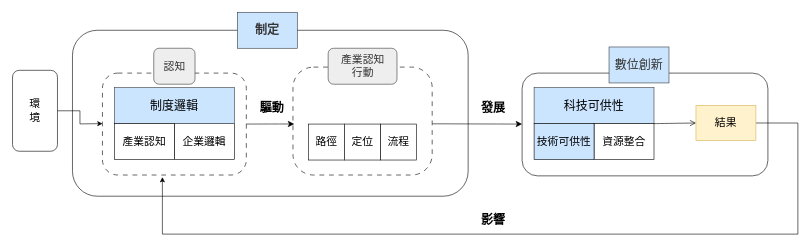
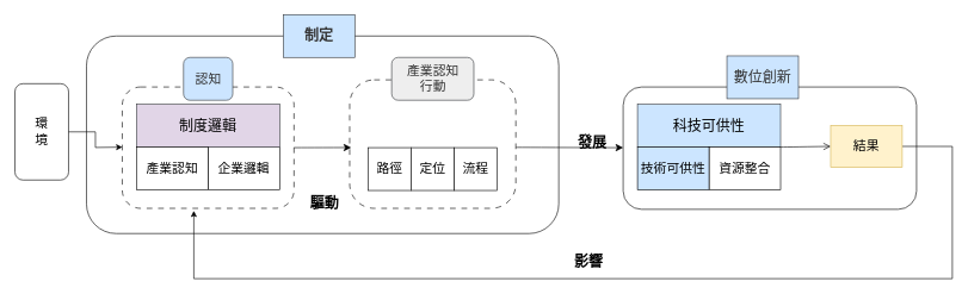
  <mxCell id="0" />
  <mxCell id="1" parent="0" />
  <mxCell id="2" value="&lt;font face=&quot;標楷體&quot; style=&quot;font-size: 18px;&quot;&gt;環&lt;/font&gt;&lt;div&gt;&lt;font face=&quot;標楷體&quot; style=&quot;font-size: 18px;&quot;&gt;境&lt;/font&gt;&lt;/div&gt;" style="rounded=1;whiteSpace=wrap;html=1;movable=1;resizable=1;rotatable=1;deletable=1;editable=1;locked=0;connectable=1;" parent="1" vertex="1"><mxGeometry x="20" y="116.79" width="75" height="135" as="geometry" /></mxCell>
  <mxCell id="3" value="" style="rounded=1;whiteSpace=wrap;html=1;movable=1;resizable=1;rotatable=1;deletable=1;editable=1;locked=0;connectable=1;strokeWidth=1;fontFamily=標楷體;fontSize=18;fontStyle=0;strokeColor=default;gradientColor=none;" parent="1" vertex="1"><mxGeometry x="870" y="121.43" width="410" height="171.43" as="geometry" /></mxCell>
  <mxCell id="4" value="" style="rounded=1;whiteSpace=wrap;html=1;movable=1;resizable=1;rotatable=1;deletable=1;editable=1;locked=0;connectable=1;strokeWidth=1;fontFamily=標楷體;fontSize=18;fontStyle=0" parent="1" vertex="1"><mxGeometry x="120" y="50" width="660" height="276.79" as="geometry" /></mxCell>
  <mxCell id="5" value="&lt;font style=&quot;font-size: 20px;&quot; color=&quot;#333333&quot;&gt;&lt;span&gt;&lt;b&gt;制定&lt;/b&gt;&lt;/span&gt;&lt;/font&gt;" style="rounded=0;whiteSpace=wrap;html=1;strokeColor=#36393d;fillColor=#cce5ff;fontFamily=標楷體;fontSize=18;fontStyle=0;align=center;verticalAlign=middle;" parent="1" vertex="1"><mxGeometry x="395" y="20" width="100" height="60" as="geometry" /></mxCell>
- <mxCell id="6" value="&lt;font style=&quot;font-size: 20px;&quot; face=&quot;標楷體&quot;&gt;&lt;b style=&quot;&quot;&gt;驅&lt;/b&gt;&lt;/font&gt;&lt;b style=&quot;font-size: 20px; font-family: 標楷體; background-color: transparent; color: light-dark(rgb(0, 0, 0), rgb(255, 255, 255));&quot;&gt;動&lt;/b&gt;" style="text;html=1;align=center;verticalAlign=middle;whiteSpace=wrap;rounded=0;fontFamily=Helvetica;fontSize=12;fontColor=default;" parent="1" vertex="1"><mxGeometry x="425.623" y="163.995" width="54.375" height="30" as="geometry" /></mxCell>
- <mxCell id="7" value="&lt;font style=&quot;font-size: 20px;&quot; face=&quot;標楷體&quot;&gt;&lt;b style=&quot;&quot;&gt;發&lt;/b&gt;&lt;/font&gt;&lt;b style=&quot;font-size: 20px; font-family: 標楷體; background-color: transparent; color: light-dark(rgb(0, 0, 0), rgb(255, 255, 255));&quot;&gt;展&lt;/b&gt;" style="text;html=1;align=center;verticalAlign=middle;whiteSpace=wrap;rounded=0;" parent="1" vertex="1"><mxGeometry x="795.003" y="163.995" width="54.375" height="30" as="geometry" /></mxCell>
+ <mxCell id="6" value="&lt;font style=&quot;font-size: 20px;&quot; face=&quot;標楷體&quot;&gt;&lt;b style=&quot;&quot;&gt;驅&lt;/b&gt;&lt;/font&gt;&lt;b style=&quot;font-size: 20px; font-family: 標楷體; background-color: transparent; color: light-dark(rgb(0, 0, 0), rgb(255, 255, 255));&quot;&gt;動&lt;/b&gt;" style="text;html=1;align=center;verticalAlign=middle;whiteSpace=wrap;rounded=0;fontFamily=Helvetica;fontSize=12;fontColor=default;" parent="1" vertex="1"><mxGeometry x="425.623" y="268.995" width="54.375" height="30" as="geometry" /></mxCell>
+ <mxCell id="7" value="&lt;font style=&quot;font-size: 20px;&quot; face=&quot;標楷體&quot;&gt;&lt;b style=&quot;&quot;&gt;發&lt;/b&gt;&lt;/font&gt;&lt;b style=&quot;font-size: 20px; font-family: 標楷體; background-color: transparent; color: light-dark(rgb(0, 0, 0), rgb(255, 255, 255));&quot;&gt;展&lt;/b&gt;" style="text;html=1;align=center;verticalAlign=middle;whiteSpace=wrap;rounded=0;" parent="1" vertex="1"><mxGeometry x="800.003" y="183.995" width="54.375" height="30" as="geometry" /></mxCell>
  <mxCell id="8" value="&lt;font style=&quot;font-size: 20px;&quot; color=&quot;#333333&quot;&gt;數位創新&lt;/font&gt;" style="rounded=0;whiteSpace=wrap;html=1;strokeColor=#36393d;fillColor=#cce5ff;fontFamily=標楷體;fontSize=18;fontStyle=0;align=center;verticalAlign=middle;" parent="1" vertex="1"><mxGeometry x="1015.004" y="77.86" width="100" height="60" as="geometry" /></mxCell>
  <mxCell id="9" style="edgeStyle=none;curved=1;rounded=0;orthogonalLoop=1;jettySize=auto;html=1;exitX=1;exitY=1;exitDx=0;exitDy=0;entryX=0;entryY=0.5;entryDx=0;entryDy=0;fontSize=12;startSize=8;endSize=8;endArrow=open;" parent="1" source="31" target="11" edge="1"><mxGeometry relative="1" as="geometry" /></mxCell>
  <mxCell id="10" style="edgeStyle=orthogonalEdgeStyle;rounded=0;orthogonalLoop=1;jettySize=auto;html=1;exitX=1;exitY=0.5;exitDx=0;exitDy=0;" edge="1" parent="1" source="11"><mxGeometry relative="1" as="geometry"><mxPoint x="270" y="295" as="targetPoint" /><Array as="points"><mxPoint x="1330" y="205" /><mxPoint x="1330" y="390" /><mxPoint x="270" y="390" /><mxPoint x="270" y="295" /></Array></mxGeometry></mxCell>
  <mxCell id="11" value="結果" style="whiteSpace=wrap;html=1;fontSize=18;fontFamily=標楷體;movable=1;resizable=1;rotatable=1;deletable=1;editable=1;locked=0;connectable=1;fontStyle=0;fillColor=#fff2cc;strokeColor=#d6b656;rounded=0;" parent="1" vertex="1"><mxGeometry x="1160" y="175.185" width="100" height="58.93" as="geometry" /></mxCell>
  <mxCell id="12" value="&lt;font style=&quot;font-size: 20px;&quot; face=&quot;標楷體&quot;&gt;&lt;b style=&quot;&quot;&gt;影響&lt;/b&gt;&lt;/font&gt;" style="text;html=1;align=center;verticalAlign=middle;whiteSpace=wrap;rounded=0;" parent="1" vertex="1"><mxGeometry x="795" y="350" width="54.38" height="30" as="geometry" /></mxCell>
  <mxCell id="13" style="edgeStyle=orthogonalEdgeStyle;rounded=0;orthogonalLoop=1;jettySize=auto;html=1;" parent="1" source="2" edge="1"><mxGeometry relative="1" as="geometry"><mxPoint x="170" y="205.72" as="targetPoint" /></mxGeometry></mxCell>
  <mxCell id="14" value="" style="rounded=1;whiteSpace=wrap;html=1;movable=1;resizable=1;rotatable=1;deletable=1;editable=1;locked=0;connectable=1;strokeWidth=1;dashed=1;dashPattern=8 8;fontFamily=標楷體;fontSize=18;fontStyle=0" parent="1" vertex="1"><mxGeometry x="170" y="121.43" width="240" height="170" as="geometry" /></mxCell>
- <mxCell id="15" value="&lt;font color=&quot;#333333&quot;&gt;&lt;span&gt;認知&lt;/span&gt;&lt;/font&gt;" style="rounded=1;whiteSpace=wrap;html=1;strokeColor=#36393d;fillColor=#eeeeee;fontFamily=標楷體;fontSize=18;fontStyle=0" parent="1" vertex="1"><mxGeometry x="255.582" y="80" width="68.83" height="60" as="geometry" /></mxCell>
+ <mxCell id="15" value="&lt;font color=&quot;#333333&quot;&gt;&lt;span&gt;認知&lt;/span&gt;&lt;/font&gt;" style="rounded=1;whiteSpace=wrap;html=1;strokeColor=#36393d;fillColor=#cce5ff;fontFamily=標楷體;fontSize=18;fontStyle=0;" parent="1" vertex="1"><mxGeometry x="255.582" y="80" width="68.83" height="60" as="geometry" /></mxCell>
  <mxCell id="16" value="" style="group;movable=1;resizable=1;rotatable=1;deletable=1;editable=1;locked=0;connectable=1;" parent="1" vertex="1" connectable="0"><mxGeometry x="189.997" y="145.72" width="200.0" height="120" as="geometry" /></mxCell>
  <mxCell id="17" value="企業邏輯" style="rounded=0;whiteSpace=wrap;html=1;movable=1;resizable=1;rotatable=1;deletable=1;editable=1;locked=0;connectable=1;fontFamily=標楷體;fontSize=18;fontStyle=0" parent="16" vertex="1"><mxGeometry x="100.0" y="60" width="100" height="60" as="geometry" /></mxCell>
  <mxCell id="18" value="" style="group" parent="16" vertex="1" connectable="0"><mxGeometry width="200.0" height="120" as="geometry" /></mxCell>
- <mxCell id="19" value="&lt;span&gt;&lt;font style=&quot;font-size: 20px;&quot;&gt;制度邏輯&lt;/font&gt;&lt;/span&gt;" style="rounded=0;whiteSpace=wrap;html=1;fontSize=18;fontFamily=標楷體;movable=1;resizable=1;rotatable=1;deletable=1;editable=1;locked=0;connectable=1;fillColor=#cce5ff;strokeColor=#36393d;fontStyle=0;align=center;verticalAlign=middle;" parent="18" vertex="1"><mxGeometry width="200" height="60" as="geometry" /></mxCell>
+ <mxCell id="19" value="&lt;span&gt;&lt;font style=&quot;font-size: 20px;&quot;&gt;制度邏輯&lt;/font&gt;&lt;/span&gt;" style="rounded=0;whiteSpace=wrap;html=1;fontSize=18;fontFamily=標楷體;movable=1;resizable=1;rotatable=1;deletable=1;editable=1;locked=0;connectable=1;fillColor=#e1d5e7;strokeColor=#36393d;fontStyle=0;align=center;verticalAlign=middle;" parent="18" vertex="1"><mxGeometry width="200" height="60" as="geometry" /></mxCell>
  <mxCell id="20" value="產業認知" style="rounded=0;whiteSpace=wrap;html=1;movable=1;resizable=1;rotatable=1;deletable=1;editable=1;locked=0;connectable=1;fontFamily=標楷體;fontSize=18;fontStyle=0" parent="18" vertex="1"><mxGeometry y="60" width="100" height="60" as="geometry" /></mxCell>
  <mxCell id="21" style="edgeStyle=none;curved=1;rounded=0;orthogonalLoop=1;jettySize=auto;html=1;fontSize=12;startSize=8;endSize=8;" parent="1" target="3" edge="1"><mxGeometry relative="1" as="geometry"><mxPoint x="720" y="206" as="sourcePoint" /><Array as="points" /></mxGeometry></mxCell>
  <mxCell id="22" value="" style="rounded=1;whiteSpace=wrap;html=1;movable=1;resizable=1;rotatable=1;deletable=1;editable=1;locked=0;connectable=1;strokeWidth=1;dashed=1;dashPattern=8 8;fontFamily=標楷體;fontSize=18;fontStyle=0;arcSize=19;" parent="1" vertex="1"><mxGeometry x="487.809" y="111.43" width="232.19" height="180" as="geometry" /></mxCell>
  <mxCell id="23" value="&lt;font color=&quot;#333333&quot;&gt;&lt;span&gt;產業認知&lt;/span&gt;&lt;/font&gt;&lt;div&gt;&lt;font color=&quot;#333333&quot;&gt;&lt;span&gt;行動&lt;/span&gt;&lt;/font&gt;&lt;/div&gt;" style="rounded=1;whiteSpace=wrap;html=1;strokeColor=#36393d;fillColor=#eeeeee;fontFamily=標楷體;fontSize=18;fontStyle=0" parent="1" vertex="1"><mxGeometry x="546.51" y="80" width="114.79" height="60" as="geometry" /></mxCell>
  <mxCell id="24" value="" style="group;movable=1;resizable=1;rotatable=1;deletable=1;editable=1;locked=0;connectable=1;" parent="1" vertex="1" connectable="0"><mxGeometry x="513.904" y="146.43" width="180" height="120" as="geometry" /></mxCell>
  <mxCell id="25" value="" style="group" parent="24" vertex="1" connectable="0"><mxGeometry width="180" height="120" as="geometry" /></mxCell>
  <mxCell id="26" value="定位" style="rounded=0;whiteSpace=wrap;html=1;movable=1;resizable=1;rotatable=1;deletable=1;editable=1;locked=0;connectable=1;fontFamily=標楷體;fontSize=18;fontStyle=0" parent="25" vertex="1"><mxGeometry x="59.996" y="60" width="60" height="60" as="geometry" /></mxCell>
  <mxCell id="27" value="路徑" style="rounded=0;whiteSpace=wrap;html=1;movable=1;resizable=1;rotatable=1;deletable=1;editable=1;locked=0;connectable=1;fontFamily=標楷體;fontSize=18;fontStyle=0" parent="25" vertex="1"><mxGeometry y="60" width="60" height="60" as="geometry" /></mxCell>
  <mxCell id="28" value="&lt;font&gt;&lt;span&gt;&lt;span&gt;流程&lt;/span&gt;&lt;/span&gt;&lt;/font&gt;" style="rounded=0;whiteSpace=wrap;html=1;movable=1;resizable=1;rotatable=1;deletable=1;editable=1;locked=0;connectable=1;fontFamily=標楷體;fontSize=18;fontStyle=0" parent="25" vertex="1"><mxGeometry x="120" y="60" width="60" height="60" as="geometry" /></mxCell>
  <mxCell id="29" value="" style="group;movable=1;resizable=1;rotatable=1;deletable=1;editable=1;locked=0;connectable=1;" parent="1" vertex="1" connectable="0"><mxGeometry x="890" y="145.72" width="200" height="120" as="geometry" /></mxCell>
  <mxCell id="30" value="" style="group;movable=1;resizable=1;rotatable=1;deletable=1;editable=1;locked=0;connectable=1;" parent="29" vertex="1" connectable="0"><mxGeometry width="200" height="120" as="geometry" /></mxCell>
  <mxCell id="31" value="&lt;span&gt;&lt;font style=&quot;font-size: 20px;&quot;&gt;科技可供性&lt;/font&gt;&lt;/span&gt;" style="rounded=0;whiteSpace=wrap;html=1;fontSize=18;fontFamily=標楷體;movable=1;resizable=1;rotatable=1;deletable=1;editable=1;locked=0;connectable=1;fillColor=#cce5ff;strokeColor=#36393d;fontStyle=0" parent="30" vertex="1"><mxGeometry width="200" height="60" as="geometry" /></mxCell>
  <mxCell id="32" value="&lt;font&gt;&lt;span&gt;&lt;span&gt;資源整合&lt;/span&gt;&lt;/span&gt;&lt;/font&gt;" style="rounded=0;whiteSpace=wrap;html=1;movable=1;resizable=1;rotatable=1;deletable=1;editable=1;locked=0;connectable=1;fontFamily=標楷體;fontSize=18;fontStyle=0" parent="30" vertex="1"><mxGeometry x="100" y="60" width="100" height="60" as="geometry" /></mxCell>
  <mxCell id="33" value="&lt;font&gt;&lt;span&gt;技術可供性&lt;/span&gt;&lt;/font&gt;" style="rounded=0;whiteSpace=wrap;html=1;movable=1;resizable=1;rotatable=1;deletable=1;editable=1;locked=0;connectable=1;fontFamily=標楷體;fontSize=18;fontStyle=0;fillColor=#cce5ff;" parent="30" vertex="1"><mxGeometry y="60" width="100" height="60" as="geometry" /></mxCell>
  <mxCell id="34" style="edgeStyle=none;curved=1;rounded=0;orthogonalLoop=1;jettySize=auto;html=1;exitX=1;exitY=0.5;exitDx=0;exitDy=0;entryX=0.009;entryY=0.527;entryDx=0;entryDy=0;entryPerimeter=0;fontSize=12;startSize=8;endSize=8;" parent="1" source="14" target="22" edge="1"><mxGeometry relative="1" as="geometry" /></mxCell>
